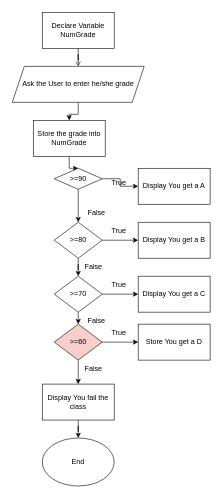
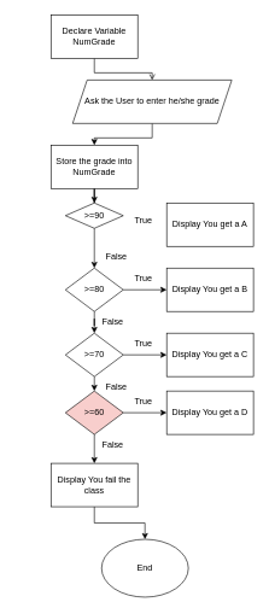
  <mxCell id="0" />
  <mxCell id="1" parent="0" />
  <mxCell id="2" value="" style="edgeStyle=orthogonalEdgeStyle;rounded=0;orthogonalLoop=1;jettySize=auto;html=1;endArrow=open;" edge="1" parent="1" source="3" target="5"><mxGeometry relative="1" as="geometry" /></mxCell>
  <mxCell id="3" value="Declare Variable NumGrade" style="rounded=0;whiteSpace=wrap;html=1;" vertex="1" parent="1"><mxGeometry x="70" y="20" width="120" height="60" as="geometry" /></mxCell>
  <mxCell id="4" style="edgeStyle=orthogonalEdgeStyle;rounded=0;orthogonalLoop=1;jettySize=auto;html=1;entryX=0.5;entryY=0;entryDx=0;entryDy=0;" edge="1" parent="1" source="5" target="7"><mxGeometry relative="1" as="geometry" /></mxCell>
- <mxCell id="5" value="Ask the User to enter he/she grade" style="shape=parallelogram;perimeter=parallelogramPerimeter;whiteSpace=wrap;html=1;fixedSize=1;" vertex="1" parent="1"><mxGeometry x="20" y="110" width="220" height="60" as="geometry" /></mxCell>
+ <mxCell id="5" value="Ask the User to enter he/she grade" style="shape=parallelogram;perimeter=parallelogramPerimeter;whiteSpace=wrap;html=1;fixedSize=1;" vertex="1" parent="1"><mxGeometry x="100" y="110" width="220" height="60" as="geometry" /></mxCell>
  <mxCell id="6" value="" style="edgeStyle=orthogonalEdgeStyle;rounded=0;orthogonalLoop=1;jettySize=auto;html=1;" edge="1" parent="1" source="7" target="10"><mxGeometry relative="1" as="geometry" /></mxCell>
- <mxCell id="7" value="Store the grade into NumGrade" style="rounded=0;whiteSpace=wrap;html=1;" vertex="1" parent="1"><mxGeometry x="55" y="200" width="120" height="60" as="geometry" /></mxCell>
- <mxCell id="8" style="edgeStyle=orthogonalEdgeStyle;rounded=0;orthogonalLoop=1;jettySize=auto;html=1;exitX=1;exitY=0.5;exitDx=0;exitDy=0;" edge="1" parent="1" source="10" target="11"><mxGeometry relative="1" as="geometry" /></mxCell>
+ <mxCell id="7" value="Store the grade into NumGrade" style="rounded=0;whiteSpace=wrap;html=1;" vertex="1" parent="1"><mxGeometry x="70" y="200" width="120" height="60" as="geometry" /></mxCell>
  <mxCell id="9" value="" style="edgeStyle=orthogonalEdgeStyle;rounded=0;orthogonalLoop=1;jettySize=auto;html=1;" edge="1" parent="1" source="10" target="14"><mxGeometry relative="1" as="geometry" /></mxCell>
  <mxCell id="10" value="&amp;gt;=90" style="rhombus;whiteSpace=wrap;html=1;" vertex="1" parent="1"><mxGeometry x="90" y="280" width="80" height="35" as="geometry" /></mxCell>
  <mxCell id="11" value="Display You get a A" style="rounded=0;whiteSpace=wrap;html=1;" vertex="1" parent="1"><mxGeometry x="230" y="280" width="120" height="60" as="geometry" /></mxCell>
  <mxCell id="12" value="" style="edgeStyle=orthogonalEdgeStyle;rounded=0;orthogonalLoop=1;jettySize=auto;html=1;" edge="1" parent="1" source="14" target="17"><mxGeometry relative="1" as="geometry" /></mxCell>
  <mxCell id="13" value="" style="edgeStyle=orthogonalEdgeStyle;rounded=0;orthogonalLoop=1;jettySize=auto;html=1;" edge="1" parent="1" source="14" target="21"><mxGeometry relative="1" as="geometry" /></mxCell>
  <mxCell id="14" value="&amp;gt;=80" style="rhombus;whiteSpace=wrap;html=1;" vertex="1" parent="1"><mxGeometry x="90" y="370" width="80" height="60" as="geometry" /></mxCell>
  <mxCell id="15" value="True" style="text;strokeColor=none;fillColor=none;align=left;verticalAlign=top;spacingLeft=4;spacingRight=4;overflow=hidden;rotatable=0;points=[[0,0.5],[1,0.5]];portConstraint=eastwest;" vertex="1" parent="1"><mxGeometry x="180" y="290" width="60" height="26" as="geometry" /></mxCell>
  <mxCell id="16" value="False" style="text;strokeColor=none;fillColor=none;align=left;verticalAlign=top;spacingLeft=4;spacingRight=4;overflow=hidden;rotatable=0;points=[[0,0.5],[1,0.5]];portConstraint=eastwest;" vertex="1" parent="1"><mxGeometry x="140" y="340" width="60" height="40" as="geometry" /></mxCell>
  <mxCell id="17" value="Display You get a B" style="rounded=0;whiteSpace=wrap;html=1;" vertex="1" parent="1"><mxGeometry x="230" y="370" width="120" height="60" as="geometry" /></mxCell>
  <mxCell id="18" value="True" style="text;strokeColor=none;fillColor=none;align=left;verticalAlign=top;spacingLeft=4;spacingRight=4;overflow=hidden;rotatable=0;points=[[0,0.5],[1,0.5]];portConstraint=eastwest;" vertex="1" parent="1"><mxGeometry x="180" y="370" width="60" height="26" as="geometry" /></mxCell>
  <mxCell id="19" value="" style="edgeStyle=orthogonalEdgeStyle;rounded=0;orthogonalLoop=1;jettySize=auto;html=1;" edge="1" parent="1" source="21" target="24"><mxGeometry relative="1" as="geometry" /></mxCell>
  <mxCell id="20" style="edgeStyle=orthogonalEdgeStyle;rounded=0;orthogonalLoop=1;jettySize=auto;html=1;exitX=0.5;exitY=1;exitDx=0;exitDy=0;entryX=0.5;entryY=0;entryDx=0;entryDy=0;" edge="1" parent="1" source="21" target="27"><mxGeometry relative="1" as="geometry" /></mxCell>
  <mxCell id="21" value="&amp;gt;=70" style="rhombus;whiteSpace=wrap;html=1;" vertex="1" parent="1"><mxGeometry x="90" y="460" width="80" height="60" as="geometry" /></mxCell>
  <mxCell id="22" value="False" style="text;strokeColor=none;fillColor=none;align=left;verticalAlign=top;spacingLeft=4;spacingRight=4;overflow=hidden;rotatable=0;points=[[0,0.5],[1,0.5]];portConstraint=eastwest;" vertex="1" parent="1"><mxGeometry x="135" y="430" width="60" height="40" as="geometry" /></mxCell>
  <mxCell id="23" value="True" style="text;strokeColor=none;fillColor=none;align=left;verticalAlign=top;spacingLeft=4;spacingRight=4;overflow=hidden;rotatable=0;points=[[0,0.5],[1,0.5]];portConstraint=eastwest;" vertex="1" parent="1"><mxGeometry x="180" y="460" width="60" height="26" as="geometry" /></mxCell>
  <mxCell id="24" value="Display You get a C" style="rounded=0;whiteSpace=wrap;html=1;" vertex="1" parent="1"><mxGeometry x="230" y="460" width="120" height="60" as="geometry" /></mxCell>
  <mxCell id="25" value="" style="edgeStyle=orthogonalEdgeStyle;rounded=0;orthogonalLoop=1;jettySize=auto;html=1;" edge="1" parent="1" source="27" target="29"><mxGeometry relative="1" as="geometry" /></mxCell>
  <mxCell id="26" style="edgeStyle=orthogonalEdgeStyle;rounded=0;orthogonalLoop=1;jettySize=auto;html=1;exitX=0.5;exitY=1;exitDx=0;exitDy=0;entryX=0.5;entryY=0;entryDx=0;entryDy=0;" edge="1" parent="1" source="27" target="32"><mxGeometry relative="1" as="geometry" /></mxCell>
  <mxCell id="27" value="&amp;gt;=60" style="rhombus;whiteSpace=wrap;html=1;fillColor=#f8cecc;" vertex="1" parent="1"><mxGeometry x="90" y="540" width="80" height="60" as="geometry" /></mxCell>
  <mxCell id="28" value="True" style="text;strokeColor=none;fillColor=none;align=left;verticalAlign=top;spacingLeft=4;spacingRight=4;overflow=hidden;rotatable=0;points=[[0,0.5],[1,0.5]];portConstraint=eastwest;" vertex="1" parent="1"><mxGeometry x="180" y="540" width="60" height="26" as="geometry" /></mxCell>
- <mxCell id="29" value="Store You get a D" style="rounded=0;whiteSpace=wrap;html=1;" vertex="1" parent="1"><mxGeometry x="230" y="540" width="120" height="60" as="geometry" /></mxCell>
+ <mxCell id="29" value="Display You get a D" style="rounded=0;whiteSpace=wrap;html=1;" vertex="1" parent="1"><mxGeometry x="230" y="540" width="120" height="60" as="geometry" /></mxCell>
  <mxCell id="30" value="False" style="text;strokeColor=none;fillColor=none;align=left;verticalAlign=top;spacingLeft=4;spacingRight=4;overflow=hidden;rotatable=0;points=[[0,0.5],[1,0.5]];portConstraint=eastwest;" vertex="1" parent="1"><mxGeometry x="140" y="520" width="60" height="40" as="geometry" /></mxCell>
  <mxCell id="31" value="" style="edgeStyle=orthogonalEdgeStyle;rounded=0;orthogonalLoop=1;jettySize=auto;html=1;" edge="1" parent="1" source="32" target="34"><mxGeometry relative="1" as="geometry" /></mxCell>
  <mxCell id="32" value="Display You fail the class" style="rounded=0;whiteSpace=wrap;html=1;" vertex="1" parent="1"><mxGeometry x="70" y="640" width="120" height="60" as="geometry" /></mxCell>
  <mxCell id="33" value="False" style="text;strokeColor=none;fillColor=none;align=left;verticalAlign=top;spacingLeft=4;spacingRight=4;overflow=hidden;rotatable=0;points=[[0,0.5],[1,0.5]];portConstraint=eastwest;" vertex="1" parent="1"><mxGeometry x="135" y="600" width="60" height="40" as="geometry" /></mxCell>
- <mxCell id="34" value="End" style="ellipse;whiteSpace=wrap;html=1;" vertex="1" parent="1"><mxGeometry x="70" y="730" width="120" height="80" as="geometry" /></mxCell>
+ <mxCell id="34" value="End" style="ellipse;whiteSpace=wrap;html=1;" vertex="1" parent="1"><mxGeometry x="140" y="745" width="120" height="80" as="geometry" /></mxCell>
